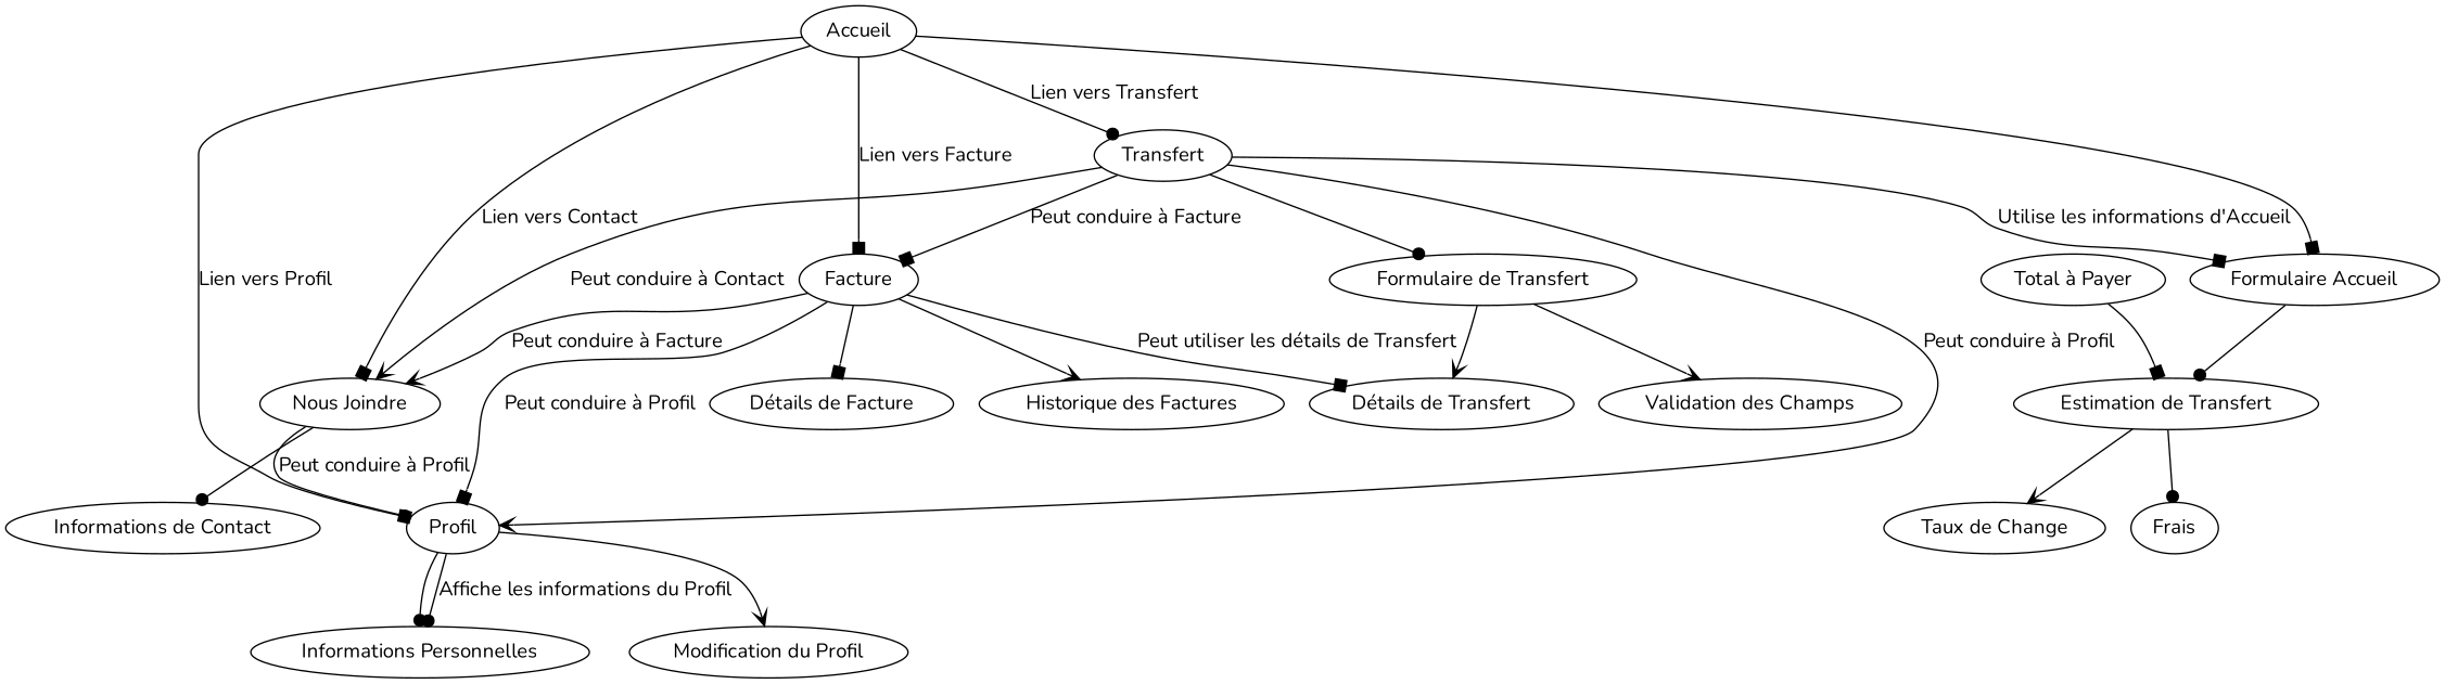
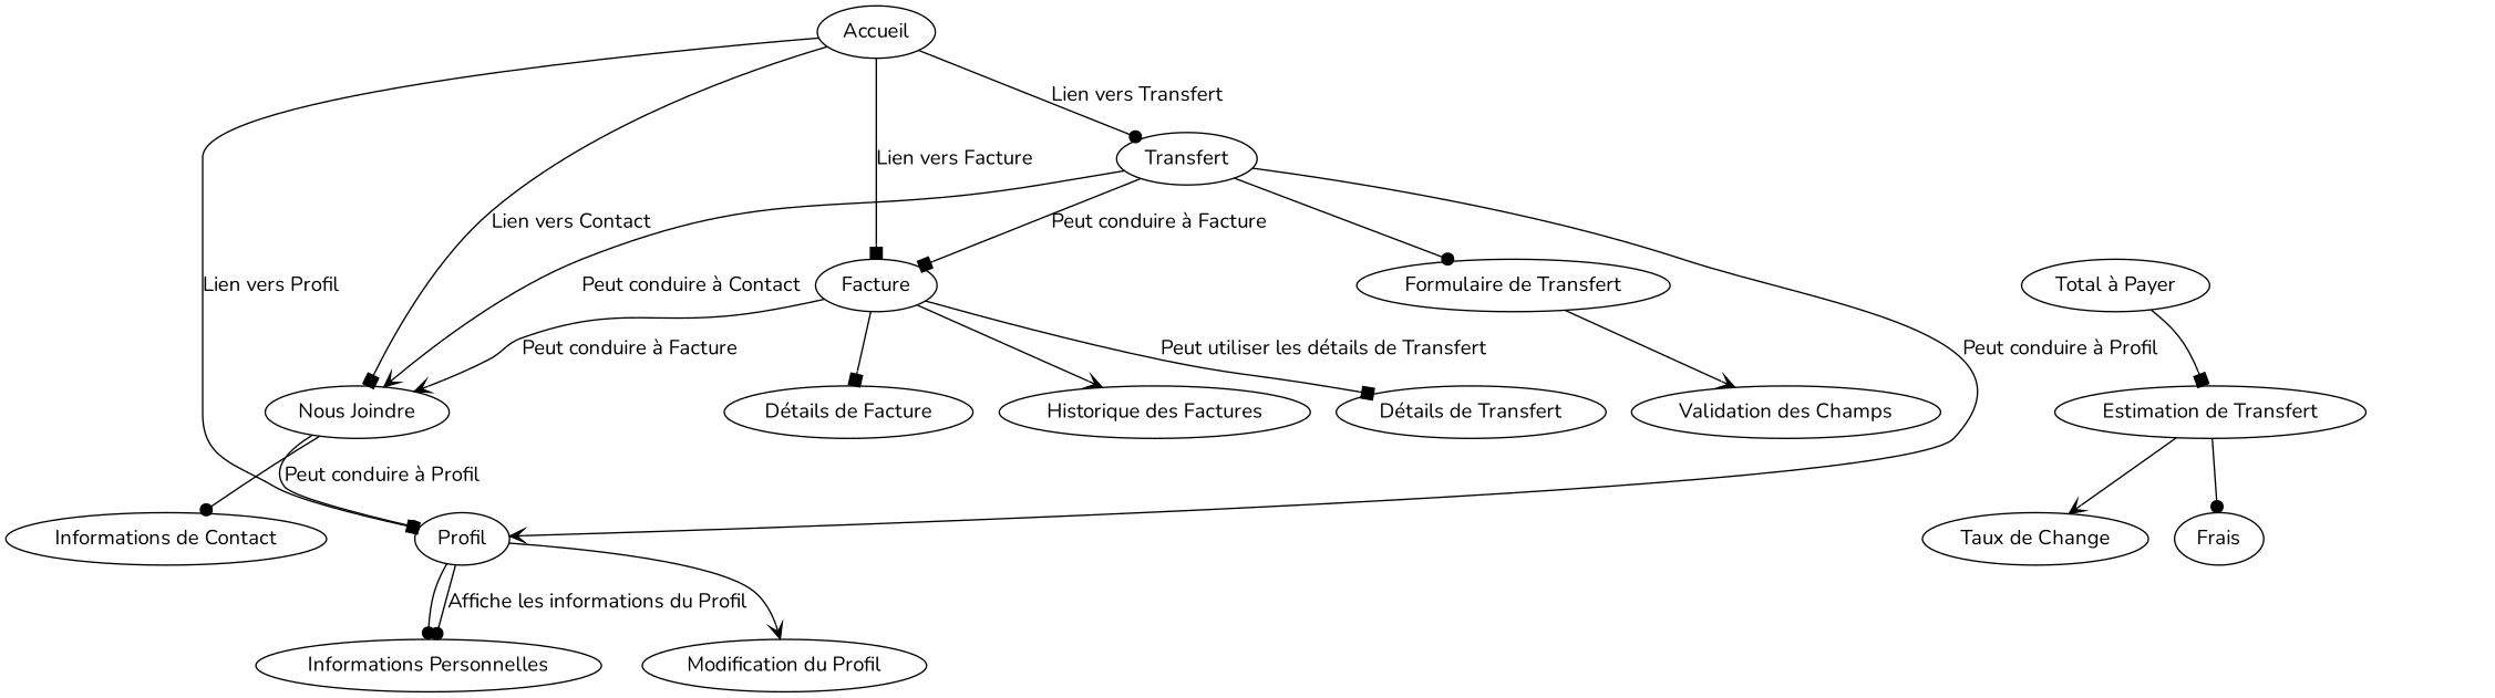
  digraph {
    fontname=Nunito
    node [fontname=Nunito]
    edge [arrowhead=box fontname=Nunito]
    n1 [label=Accueil]
    n2 [label=Transfert]
    n3 [label=Facture]
    n4 [label="Nous Joindre"]
    n5 [label=Profil]
-   n6 [label="Formulaire Accueil"]
    n7 [label="Formulaire de Transfert"]
    n8 [label="Détails de Transfert"]
    n9 [label="Détails de Facture"]
    n10 [label="Historique des Factures"]
    n11 [label="Informations de Contact"]
    n12 [label="Informations Personnelles"]
    n13 [label="Modification du Profil"]
    n14 [label="Estimation de Transfert"]
    n15 [label="Validation des Champs"]
    n16 [label=Frais]
    n17 [label="Taux de Change"]
    n18 [label="Total à Payer"]
    n1 -> n2 [arrowhead=dot label="Lien vers Transfert"]
    n1 -> n3 [label="Lien vers Facture"]
    n1 -> n4 [label="Lien vers Contact"]
    n1 -> n5 [label="Lien vers Profil"]
-   n1 -> n6
    n2 -> n3 [label="Peut conduire à Facture"]
    n2 -> n4 [arrowhead=vee label="Peut conduire à Contact"]
    n2 -> n5 [arrowhead=vee label="Peut conduire à Profil"]
-   n2 -> n6 [label="Utilise les informations d'Accueil"]
    n2 -> n7 [arrowhead=dot]
    n3 -> n4 [arrowhead=vee label="Peut conduire à Facture"]
-   n3 -> n5 [label="Peut conduire à Profil"]
    n3 -> n8 [label="Peut utiliser les détails de Transfert"]
    n3 -> n9
    n3 -> n10 [arrowhead=vee]
    n4 -> n5 [arrowhead=dot label="Peut conduire à Profil"]
    n4 -> n11 [arrowhead=dot]
    n5 -> n12 [arrowhead=dot]
    n5 -> n12 [arrowhead=dot label="Affiche les informations du Profil"]
    n5 -> n13 [arrowhead=vee]
-   n6 -> n14 [arrowhead=dot]
-   n7 -> n8 [arrowhead=vee]
    n7 -> n15 [arrowhead=vee]
    n14 -> n16 [arrowhead=dot]
    n14 -> n17 [arrowhead=vee]
    n18 -> n14
  }
